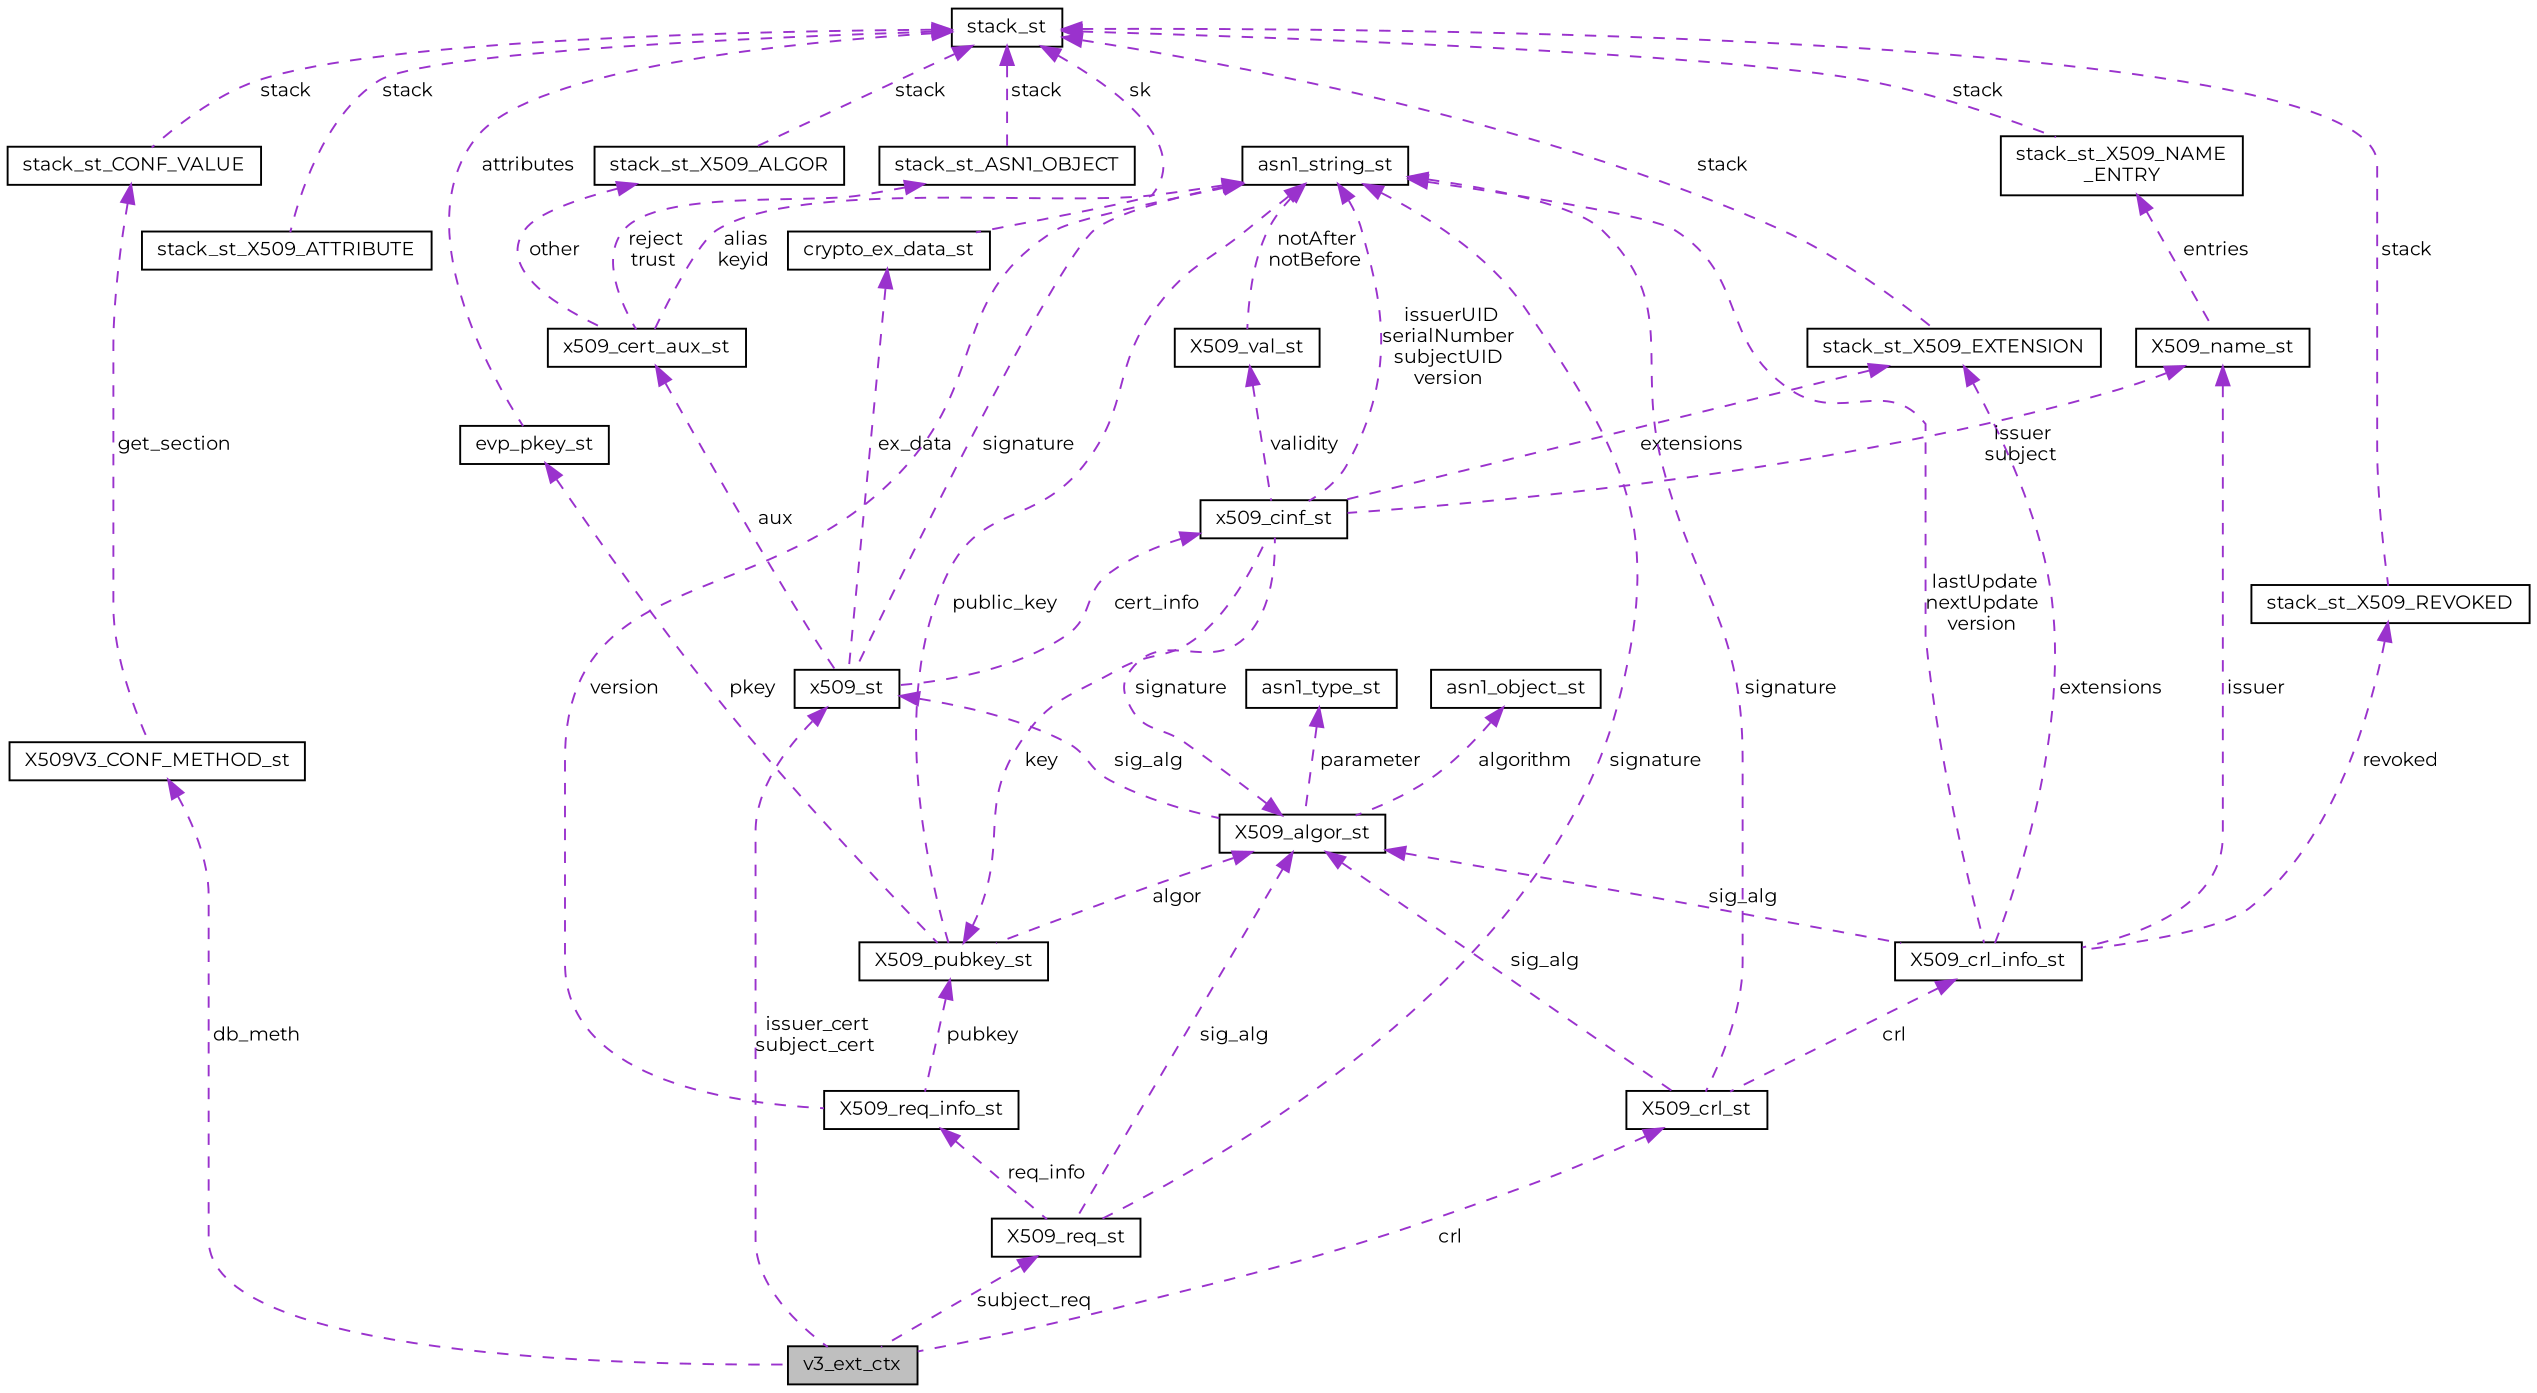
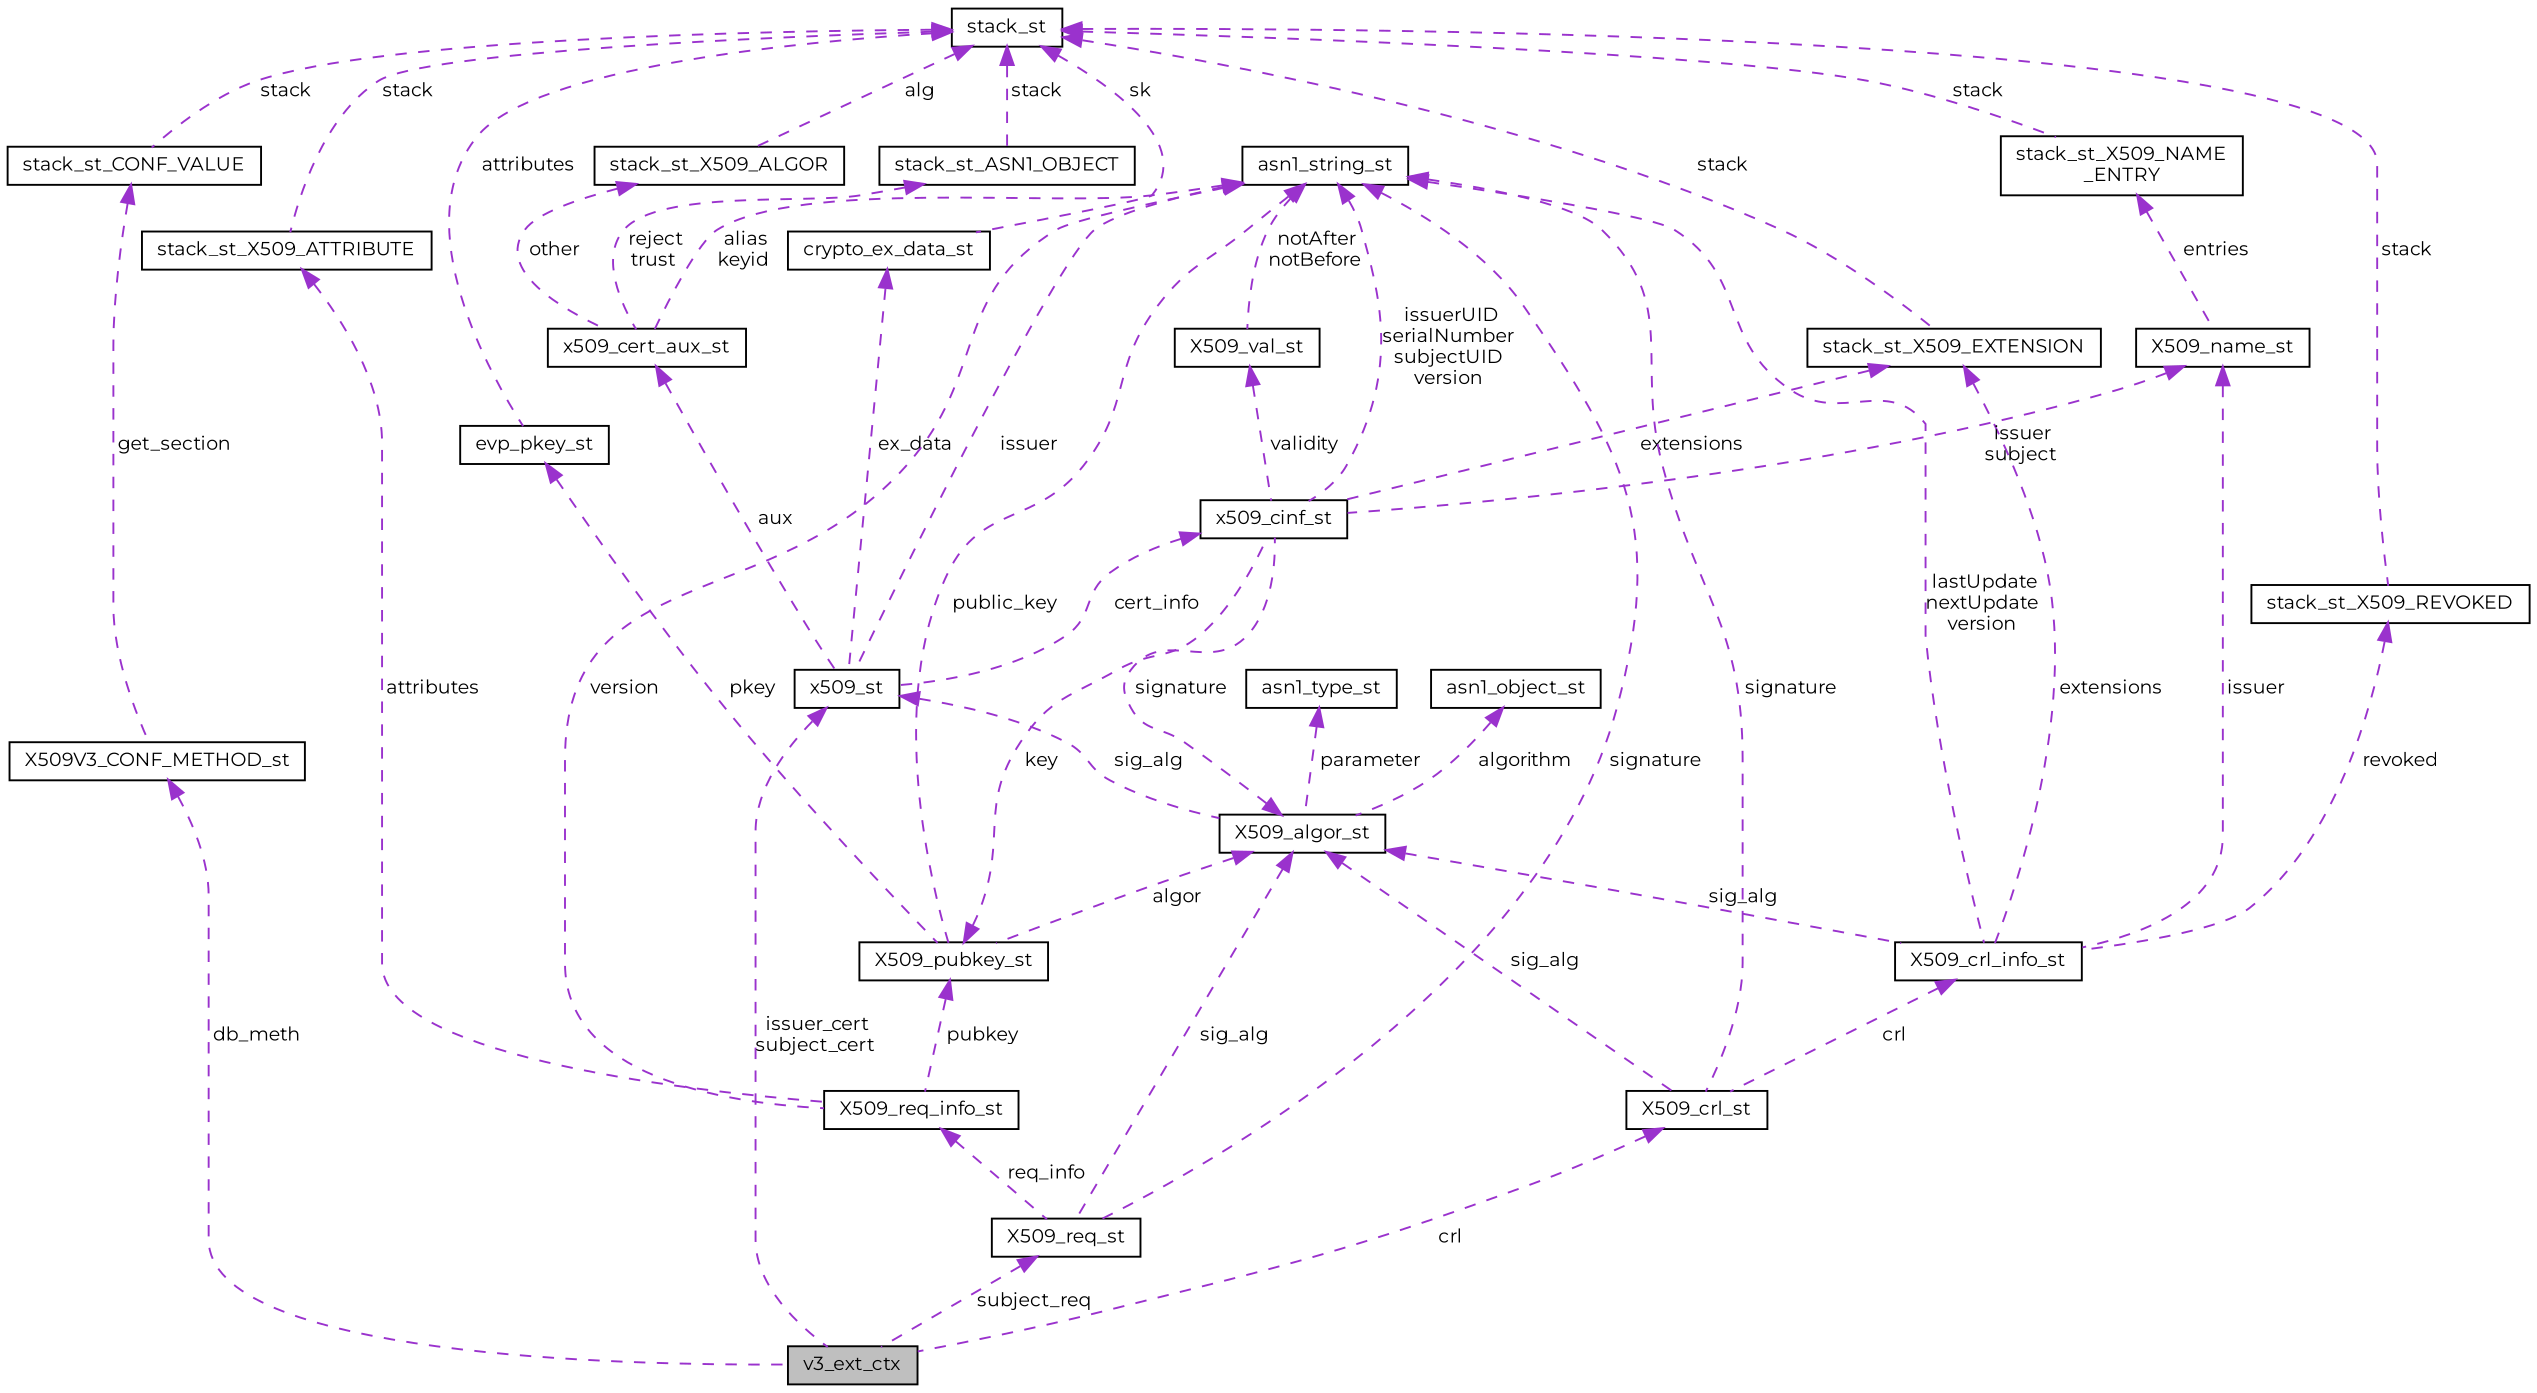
  digraph {
    fontname=Montserrat
    rankdir=TB
    node [color=black fillcolor=white fontname=Montserrat fontsize=10 shape=record style=filled]
    edge [color=darkorchid3 dir=back fontname=Montserrat fontsize=10 labelfontname=Helvetica labelfontsize=10 style=dashed]
    n1 [fillcolor=grey75 fontcolor=black height=0.2 label=v3_ext_ctx width=0.4]
    n2 [height=0.2 label=X509V3_CONF_METHOD_st width=0.4]
    n3 [height=0.2 label=stack_st_CONF_VALUE width=0.4]
    n4 [height=0.2 label=stack_st width=0.4]
    n5 [height=0.2 label=stack_st_X509_EXTENSION width=0.4]
    n6 [height=0.2 label="stack_st_X509_NAME\l_ENTRY" width=0.4]
    n7 [height=0.2 label=stack_st_X509_REVOKED width=0.4]
    n8 [height=0.2 label=evp_pkey_st width=0.4]
    n9 [height=0.2 label=stack_st_ASN1_OBJECT width=0.4]
    n10 [height=0.2 label=stack_st_X509_ALGOR width=0.4]
    n11 [height=0.2 label=crypto_ex_data_st width=0.4]
    n12 [height=0.2 label=stack_st_X509_ATTRIBUTE width=0.4]
    n13 [height=0.2 label=X509_crl_info_st width=0.4]
    n14 [height=0.2 label=x509_cinf_st width=0.4]
    n15 [height=0.2 label=X509_name_st width=0.4]
    n16 [height=0.2 label=X509_pubkey_st width=0.4]
    n17 [height=0.2 label=x509_cert_aux_st width=0.4]
    n18 [height=0.2 label=x509_st width=0.4]
    n19 [height=0.2 label=X509_req_info_st width=0.4]
    n20 [height=0.2 label=X509_crl_st width=0.4]
    n21 [height=0.2 label=asn1_string_st width=0.4]
    n22 [height=0.2 label=X509_val_st width=0.4]
    n23 [height=0.2 label=X509_req_st width=0.4]
    n24 [height=0.2 label=X509_algor_st width=0.4]
    n25 [height=0.2 label=asn1_object_st width=0.4]
    n26 [height=0.2 label=asn1_type_st width=0.4]
    n2 -> n1 [label=" db_meth"]
    n3 -> n2 [label=" get_section"]
    n4 -> n3 [label=" stack"]
    n4 -> n5 [label=" stack"]
    n4 -> n6 [label=" stack"]
    n4 -> n7 [label=" stack"]
    n4 -> n8 [label=" attributes"]
    n4 -> n9 [label=" stack"]
-   n4 -> n10 [label=" stack"]
+   n4 -> n10 [label=" alg"]
    n4 -> n11 [label=" sk"]
    n4 -> n12 [label=" stack"]
    n5 -> n13 [label=" extensions"]
    n5 -> n14 [label=" extensions"]
    n6 -> n15 [label=" entries"]
    n7 -> n13 [label=" revoked"]
    n8 -> n16 [label=" pkey"]
    n9 -> n17 [label=" reject\ntrust"]
    n10 -> n17 [label=" other"]
    n11 -> n18 [label=" ex_data"]
+   n12 -> n19 [label=" attributes"]
    n13 -> n20 [label=" crl"]
    n14 -> n18 [label=" cert_info"]
    n15 -> n13 [label=" issuer"]
    n15 -> n14 [label=" issuer\nsubject"]
    n16 -> n14 [label=" key"]
    n16 -> n19 [label=" pubkey"]
    n17 -> n18 [label=" aux"]
    n18 -> n1 [label=" issuer_cert\nsubject_cert"]
    n18 -> n24 [label=" sig_alg"]
    n19 -> n23 [label=" req_info"]
    n20 -> n1 [label=" crl"]
    n21 -> n13 [label=" lastUpdate\nnextUpdate\nversion"]
    n21 -> n14 [label=" issuerUID\nserialNumber\nsubjectUID\nversion"]
    n21 -> n16 [label=" public_key"]
    n21 -> n17 [label=" alias\nkeyid"]
-   n21 -> n18 [label=" signature"]
+   n21 -> n18 [label=" issuer"]
    n21 -> n19 [label=" version"]
    n21 -> n20 [label=" signature"]
    n21 -> n22 [label=" notAfter\nnotBefore"]
    n21 -> n23 [label=" signature"]
    n22 -> n14 [label=" validity"]
    n23 -> n1 [label=" subject_req"]
    n24 -> n13 [label=" sig_alg"]
    n24 -> n14 [label=" signature"]
    n24 -> n16 [label=" algor"]
    n24 -> n20 [label=" sig_alg"]
    n24 -> n23 [label=" sig_alg"]
    n25 -> n24 [label=" algorithm"]
    n26 -> n24 [label=" parameter"]
  }
